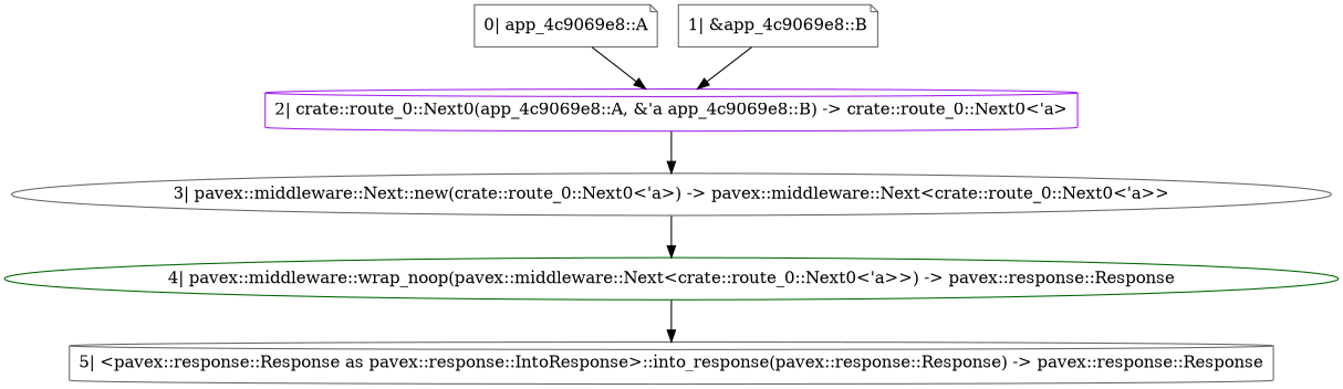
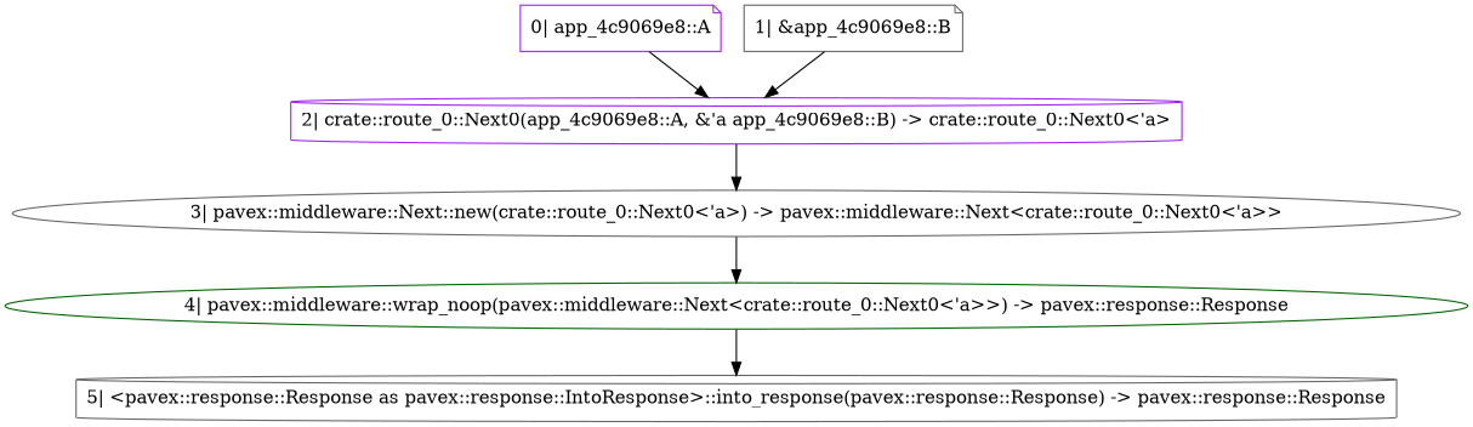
  digraph {
    node [color=gray40 shape=ellipse]
    n1 [label="4| pavex::middleware::wrap_noop(pavex::middleware::Next<crate::route_0::Next0<'a>>) -> pavex::response::Response" color=darkgreen]
    n2 [label="5| <pavex::response::Response as pavex::response::IntoResponse>::into_response(pavex::response::Response) -> pavex::response::Response" shape=cylinder]
    n3 [label="3| pavex::middleware::Next::new(crate::route_0::Next0<'a>) -> pavex::middleware::Next<crate::route_0::Next0<'a>>"]
    n4 [label="2| crate::route_0::Next0(app_4c9069e8::A, &'a app_4c9069e8::B) -> crate::route_0::Next0<'a>" color=purple shape=cylinder]
-   n5 [label="0| app_4c9069e8::A" shape=note]
+   n5 [label="0| app_4c9069e8::A" color=purple shape=note]
    n6 [label="1| &app_4c9069e8::B" shape=note]
    n1 -> n2
    n3 -> n1
    n4 -> n3
    n5 -> n4
    n6 -> n4
  }
